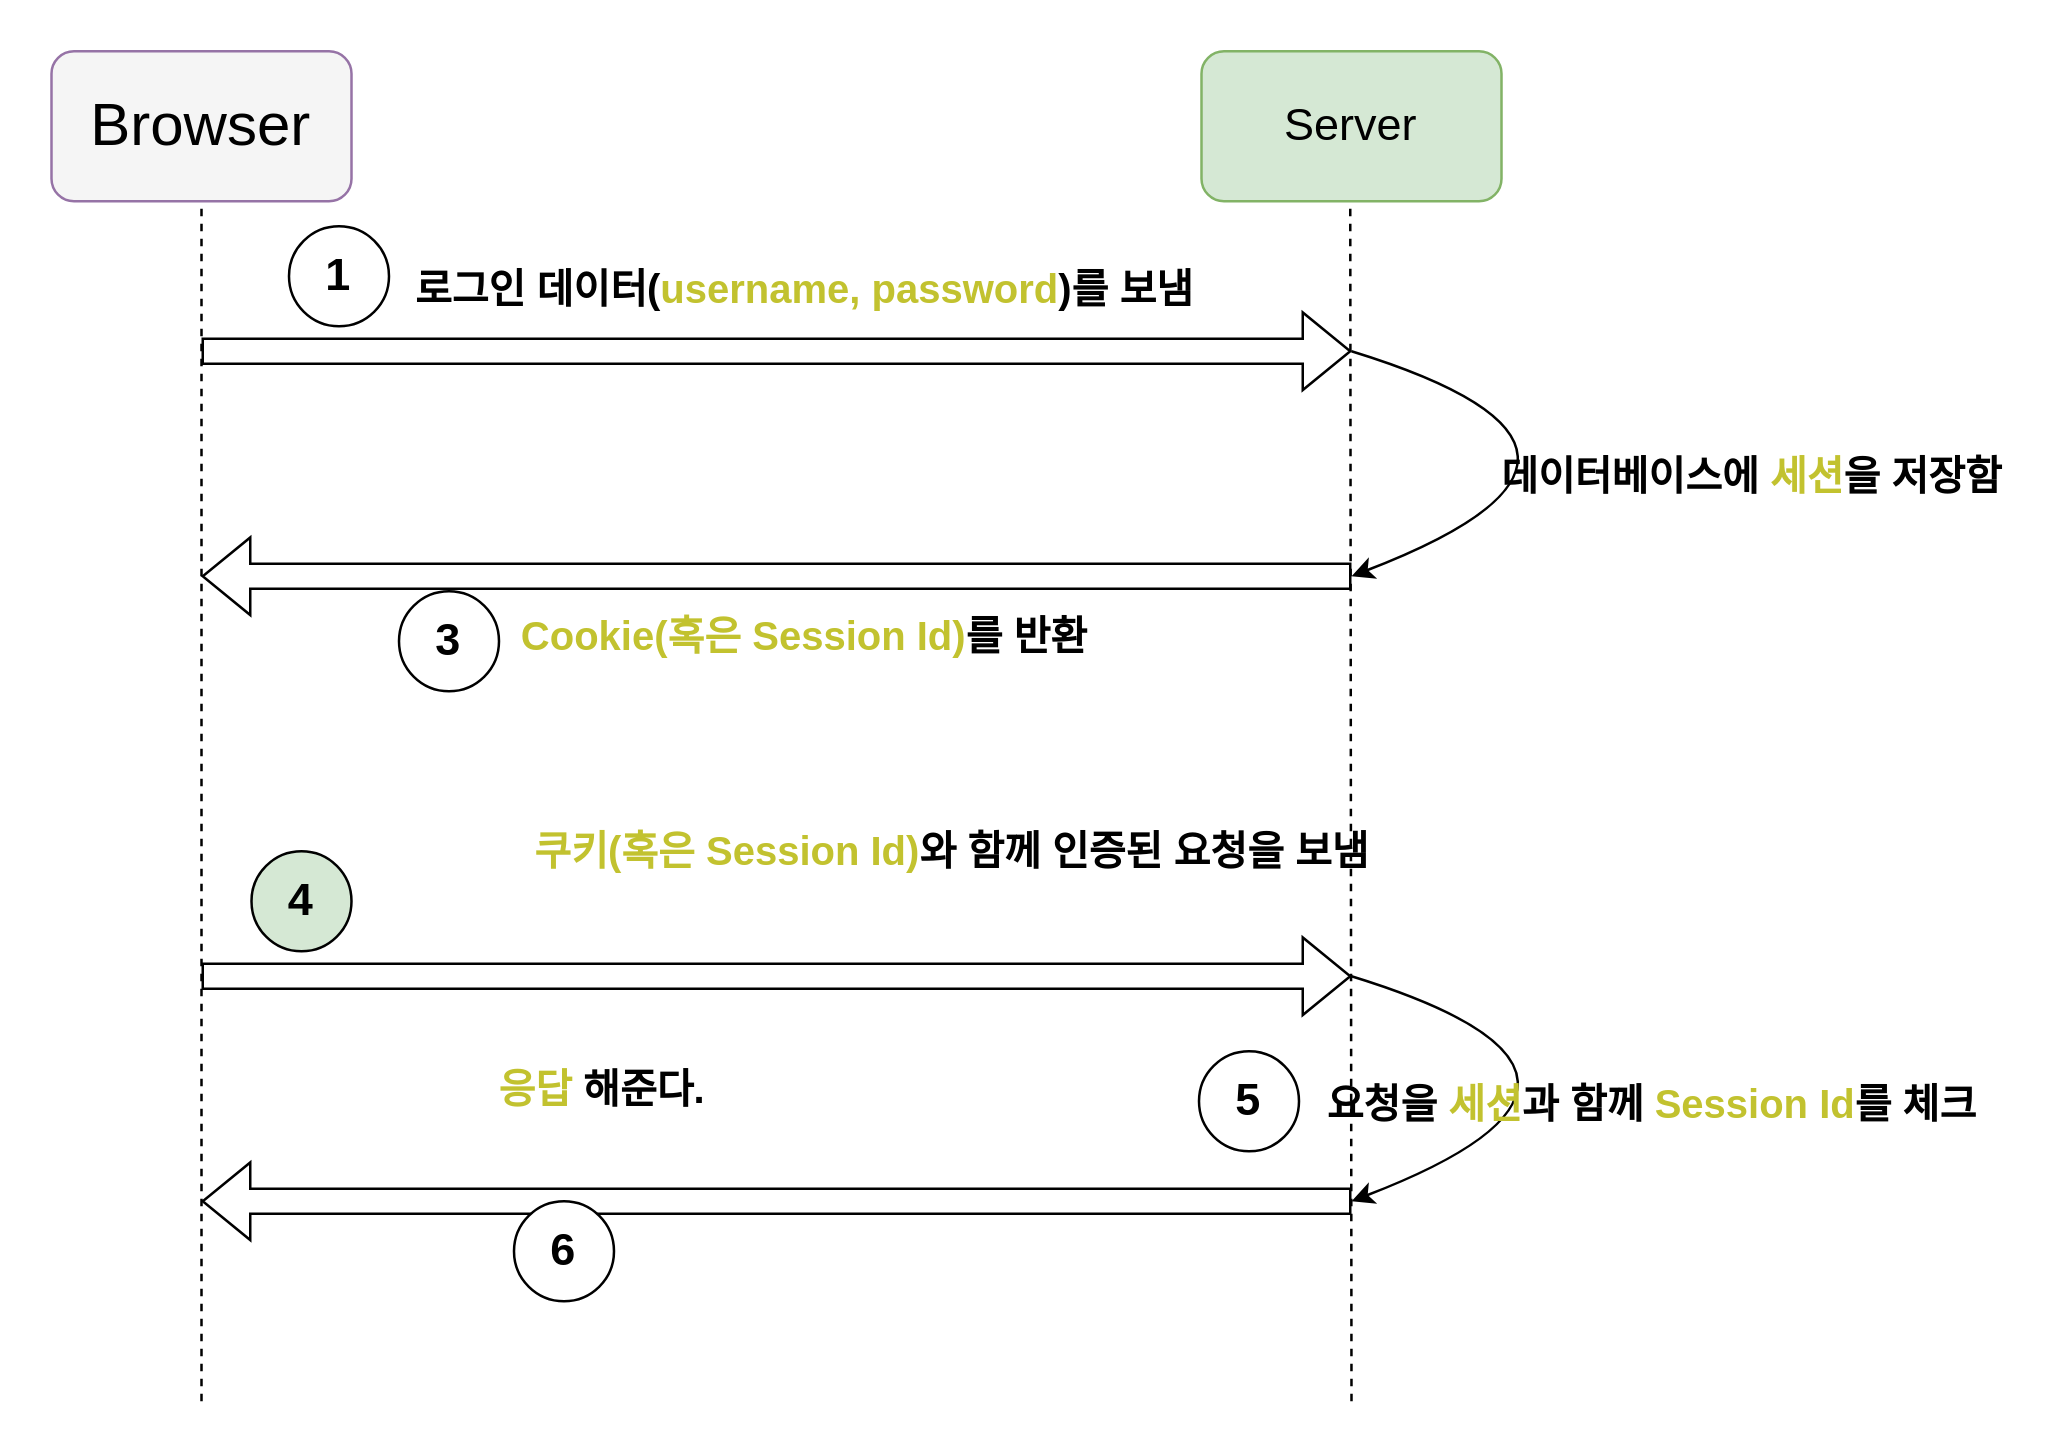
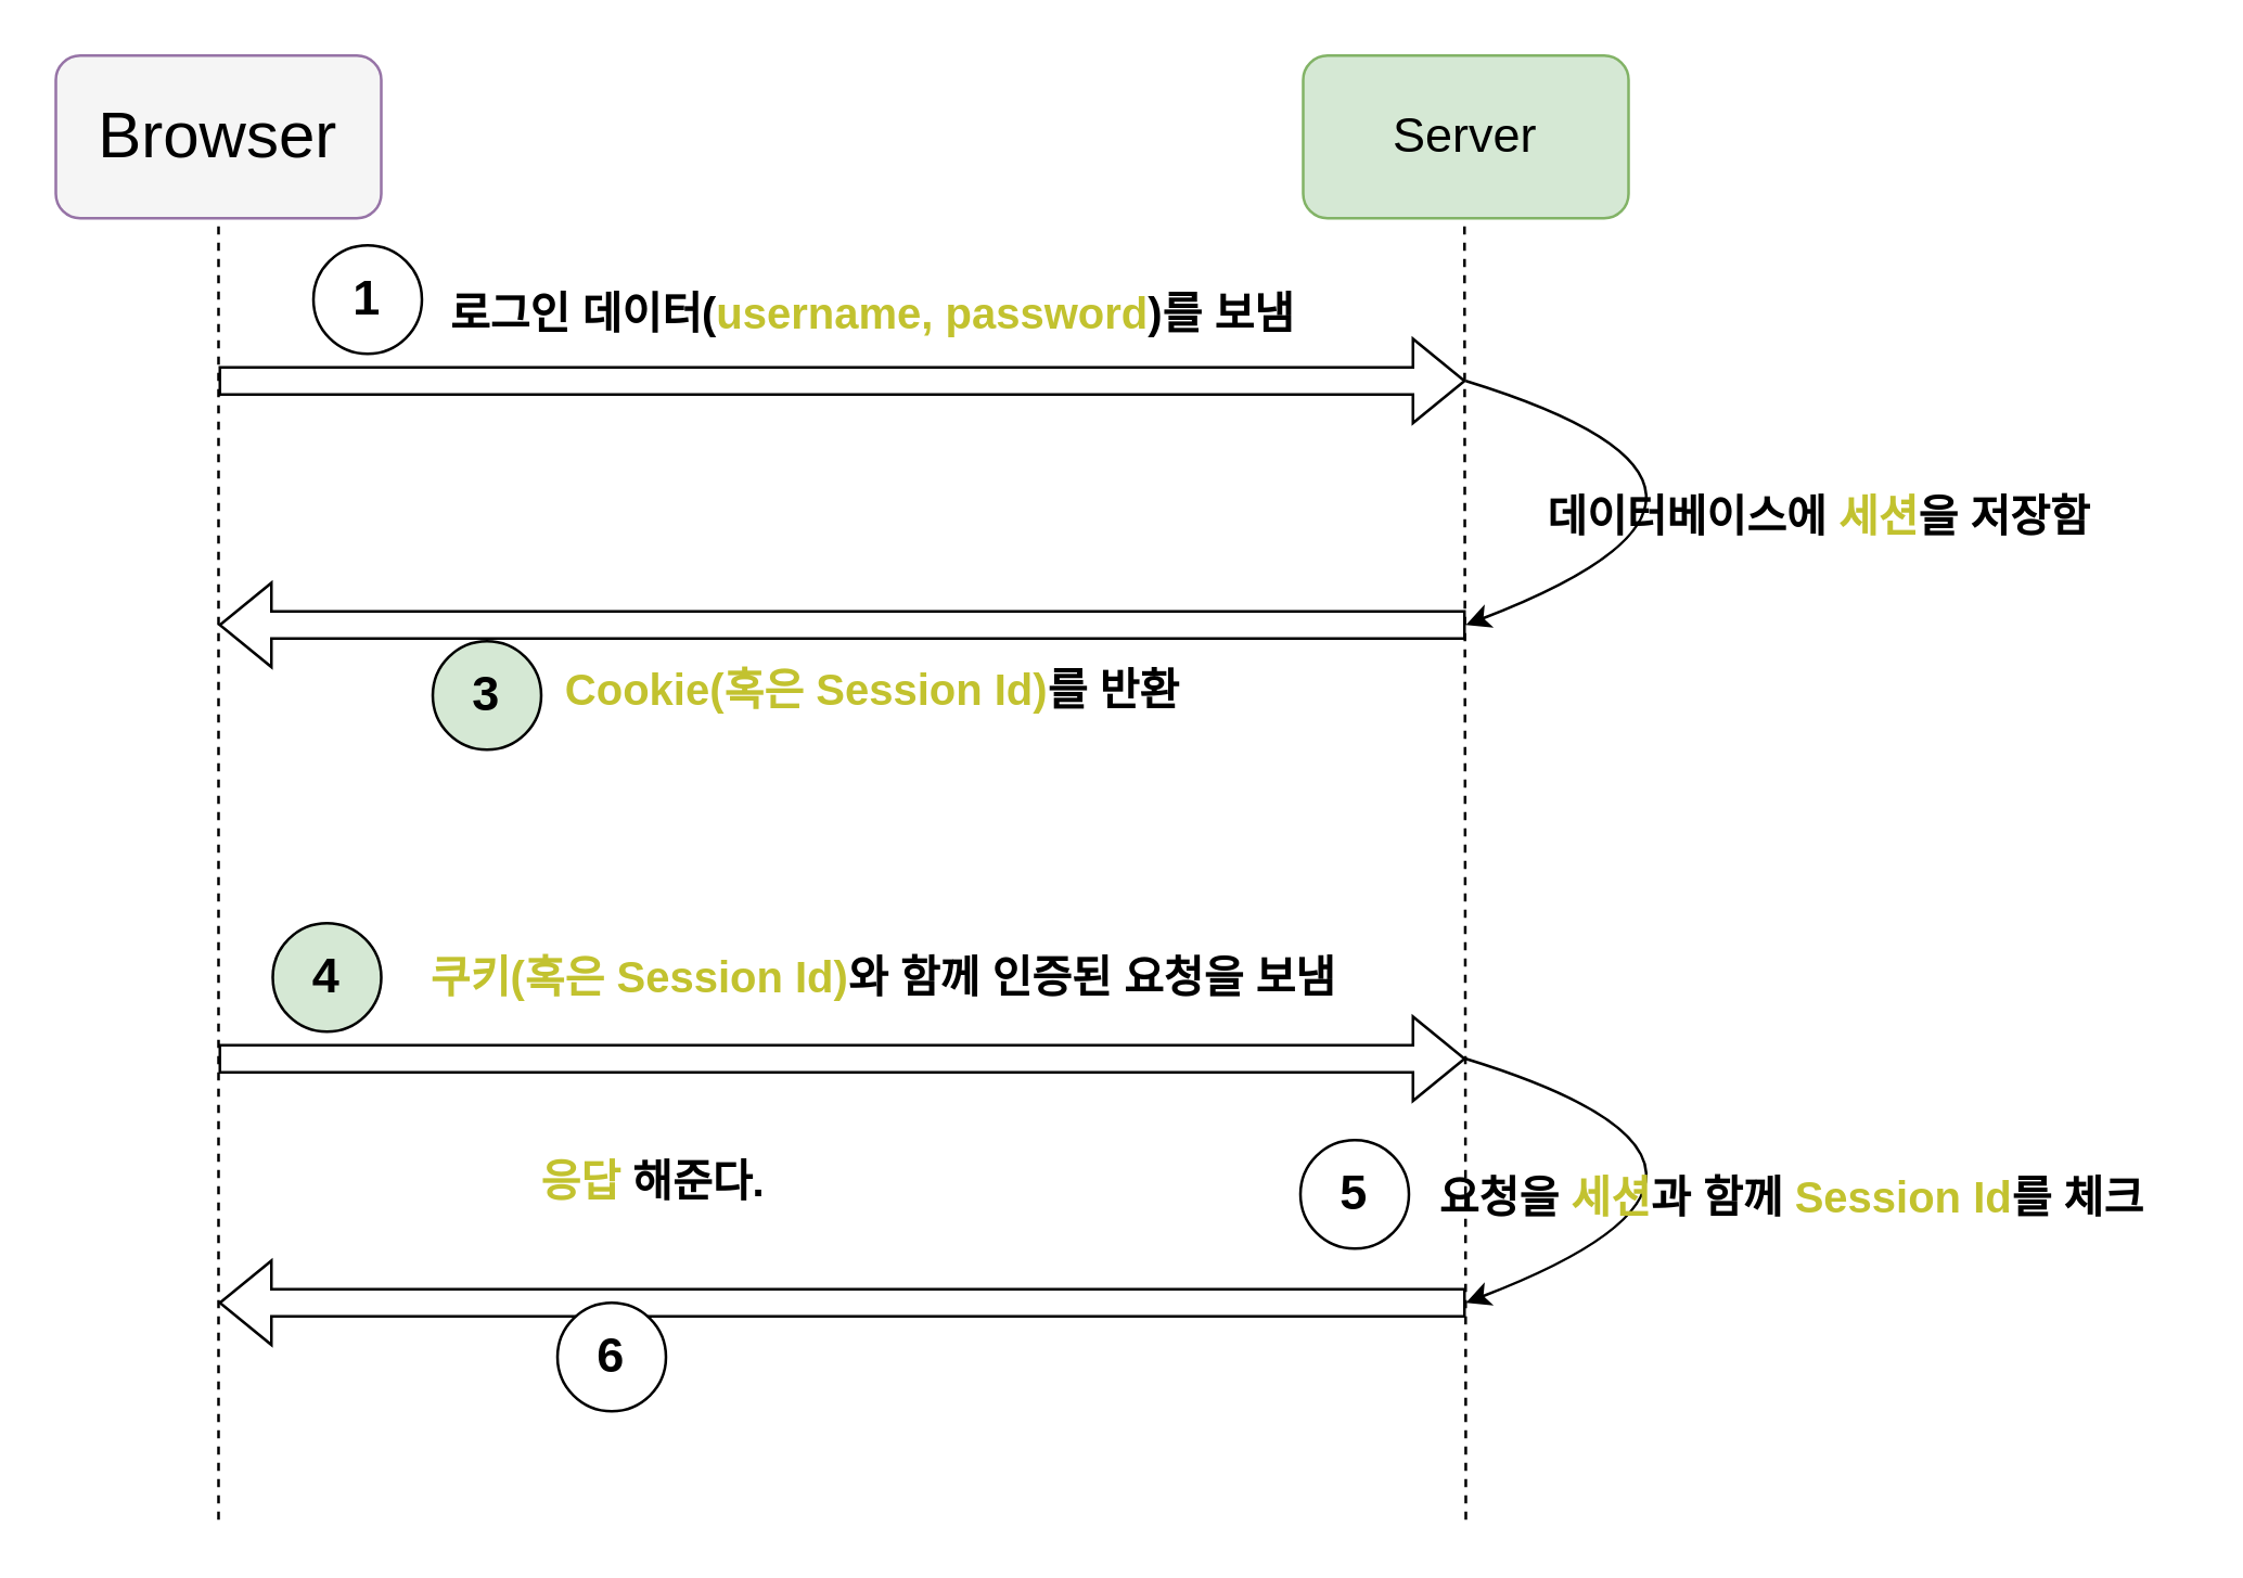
  <mxCell id="0" />
  <mxCell id="1" parent="0" />
  <mxCell id="2" value="&lt;span style=&quot;font-size: 24px&quot;&gt;Browser&lt;/span&gt;" style="rounded=1;whiteSpace=wrap;html=1;fillColor=#f5f5f5;strokeColor=#9673a6;" parent="1" vertex="1"><mxGeometry x="20" y="20" width="120" height="60" as="geometry" /></mxCell>
  <mxCell id="3" value="" style="endArrow=none;dashed=1;html=1;rounded=0;entryX=0.5;entryY=1;entryDx=0;entryDy=0;" parent="1" target="2" edge="1"><mxGeometry width="50" height="50" relative="1" as="geometry"><mxPoint x="80" y="560" as="sourcePoint" /><mxPoint x="120" y="110" as="targetPoint" /></mxGeometry></mxCell>
  <mxCell id="4" value="&lt;font style=&quot;font-size: 18px&quot;&gt;Server&lt;/font&gt;" style="rounded=1;whiteSpace=wrap;html=1;fillColor=#d5e8d4;strokeColor=#82b366;" parent="1" vertex="1"><mxGeometry x="480" y="20" width="120" height="60" as="geometry" /></mxCell>
  <mxCell id="5" value="" style="endArrow=none;dashed=1;html=1;rounded=0;entryX=0.5;entryY=1;entryDx=0;entryDy=0;" parent="1" edge="1"><mxGeometry width="50" height="50" relative="1" as="geometry"><mxPoint x="540" y="560" as="sourcePoint" /><mxPoint x="539.5" y="80" as="targetPoint" /></mxGeometry></mxCell>
  <mxCell id="6" value="" style="shape=flexArrow;endArrow=classic;html=1;rounded=0;fontSize=18;" parent="1" edge="1"><mxGeometry width="50" height="50" relative="1" as="geometry"><mxPoint x="80" y="140" as="sourcePoint" /><mxPoint x="540" y="140" as="targetPoint" /></mxGeometry></mxCell>
  <mxCell id="7" value="1" style="ellipse;whiteSpace=wrap;html=1;fontSize=18;fontStyle=1" parent="1" vertex="1"><mxGeometry x="115" y="90" width="40" height="40" as="geometry" /></mxCell>
  <mxCell id="8" value="&lt;span style=&quot;font-size: 16px&quot;&gt;로그인 데이터(&lt;font color=&quot;#c2c22f&quot;&gt;username, password&lt;/font&gt;)를 보냄&lt;/span&gt;" style="text;html=1;align=center;verticalAlign=middle;resizable=0;points=[];autosize=1;strokeColor=none;fillColor=none;fontSize=18;fontStyle=1" parent="1" vertex="1"><mxGeometry x="151" y="100" width="340" height="30" as="geometry" /></mxCell>
  <mxCell id="9" value="" style="curved=1;endArrow=classic;html=1;rounded=0;fontSize=18;" parent="1" edge="1"><mxGeometry width="50" height="50" relative="1" as="geometry"><mxPoint x="540" y="140" as="sourcePoint" /><mxPoint x="540" y="230" as="targetPoint" /><Array as="points"><mxPoint x="670" y="180" /></Array></mxGeometry></mxCell>
- <mxCell id="10" value="&lt;span style=&quot;font-size: 16px&quot;&gt;데이터베이스에 &lt;font color=&quot;#c2c22f&quot;&gt;세션&lt;/font&gt;을 저장함&lt;/span&gt;" style="text;html=1;align=center;verticalAlign=middle;resizable=0;points=[];autosize=1;strokeColor=none;fillColor=none;fontSize=18;fontStyle=1" parent="1" vertex="1"><mxGeometry x="585" y="175" width="230" height="30" as="geometry" /></mxCell>
+ <mxCell id="10" value="&lt;span style=&quot;font-size: 16px&quot;&gt;데이터베이스에 &lt;font color=&quot;#c2c22f&quot;&gt;세션&lt;/font&gt;을 저장함&lt;/span&gt;" style="text;html=1;align=center;verticalAlign=middle;resizable=0;points=[];autosize=1;strokeColor=none;fillColor=none;fontSize=18;fontStyle=1" parent="1" vertex="1"><mxGeometry x="555" y="175" width="230" height="30" as="geometry" /></mxCell>
  <mxCell id="11" value="" style="shape=flexArrow;endArrow=classic;html=1;rounded=0;fontSize=18;" parent="1" edge="1"><mxGeometry width="50" height="50" relative="1" as="geometry"><mxPoint x="540" y="230" as="sourcePoint" /><mxPoint x="80" y="230" as="targetPoint" /></mxGeometry></mxCell>
- <mxCell id="12" value="3" style="ellipse;whiteSpace=wrap;html=1;fontSize=18;fontStyle=1" parent="1" vertex="1"><mxGeometry x="159" y="236" width="40" height="40" as="geometry" /></mxCell>
+ <mxCell id="12" value="3" style="ellipse;whiteSpace=wrap;html=1;fontSize=18;fontStyle=1;fillColor=#d5e8d4;" parent="1" vertex="1"><mxGeometry x="159" y="236" width="40" height="40" as="geometry" /></mxCell>
  <mxCell id="13" value="&lt;span style=&quot;font-size: 16px&quot;&gt;&lt;font color=&quot;#c2c22f&quot;&gt;Cookie(혹은 Session Id)&lt;/font&gt;를 반환&lt;/span&gt;" style="text;html=1;align=center;verticalAlign=middle;resizable=0;points=[];autosize=1;strokeColor=none;fillColor=none;fontSize=18;fontStyle=1" parent="1" vertex="1"><mxGeometry x="196" y="239" width="250" height="30" as="geometry" /></mxCell>
  <mxCell id="14" value="" style="shape=flexArrow;endArrow=classic;html=1;rounded=0;fontSize=16;fontColor=#000000;" parent="1" edge="1"><mxGeometry width="50" height="50" relative="1" as="geometry"><mxPoint x="80" y="390" as="sourcePoint" /><mxPoint x="540" y="390" as="targetPoint" /></mxGeometry></mxCell>
  <mxCell id="15" value="4" style="ellipse;whiteSpace=wrap;html=1;fontSize=18;fontStyle=1;fillColor=#d5e8d4;" parent="1" vertex="1"><mxGeometry x="100" y="340" width="40" height="40" as="geometry" /></mxCell>
- <mxCell id="16" value="&lt;span style=&quot;font-size: 16px&quot;&gt;&lt;font color=&quot;#c2c22f&quot;&gt;쿠키(혹은 Session Id)&lt;/font&gt;와 함께 인증된 요청을 보냄&lt;/span&gt;" style="text;html=1;align=center;verticalAlign=middle;resizable=0;points=[];autosize=1;strokeColor=none;fillColor=none;fontSize=18;fontStyle=1" parent="1" vertex="1"><mxGeometry x="195" y="325" width="370" height="30" as="geometry" /></mxCell>
+ <mxCell id="16" value="&lt;span style=&quot;font-size: 16px&quot;&gt;&lt;font color=&quot;#c2c22f&quot;&gt;쿠키(혹은 Session Id)&lt;/font&gt;와 함께 인증된 요청을 보냄&lt;/span&gt;" style="text;html=1;align=center;verticalAlign=middle;resizable=0;points=[];autosize=1;strokeColor=none;fillColor=none;fontSize=18;fontStyle=1" parent="1" vertex="1"><mxGeometry x="140" y="345" width="370" height="30" as="geometry" /></mxCell>
  <mxCell id="17" value="5" style="ellipse;whiteSpace=wrap;html=1;fontSize=18;fontStyle=1" parent="1" vertex="1"><mxGeometry x="479" y="420" width="40" height="40" as="geometry" /></mxCell>
  <mxCell id="18" value="" style="curved=1;endArrow=classic;html=1;rounded=0;fontSize=18;" parent="1" edge="1"><mxGeometry width="50" height="50" relative="1" as="geometry"><mxPoint x="540" y="390" as="sourcePoint" /><mxPoint x="540" y="480" as="targetPoint" /><Array as="points"><mxPoint x="670" y="430" /></Array></mxGeometry></mxCell>
  <mxCell id="19" value="&lt;span style=&quot;font-size: 16px&quot;&gt;요청을 &lt;font color=&quot;#c2c22f&quot;&gt;세션&lt;/font&gt;과 함께 &lt;font color=&quot;#c2c22f&quot;&gt;Session Id&lt;/font&gt;를 체크&lt;/span&gt;" style="text;html=1;align=center;verticalAlign=middle;resizable=0;points=[];autosize=1;strokeColor=none;fillColor=none;fontSize=18;fontStyle=1" parent="1" vertex="1"><mxGeometry x="515" y="426" width="290" height="30" as="geometry" /></mxCell>
  <mxCell id="20" value="" style="shape=flexArrow;endArrow=classic;html=1;rounded=0;fontSize=16;fontColor=#009900;" parent="1" edge="1"><mxGeometry width="50" height="50" relative="1" as="geometry"><mxPoint x="540" y="480" as="sourcePoint" /><mxPoint x="80" y="480" as="targetPoint" /></mxGeometry></mxCell>
  <mxCell id="21" value="6" style="ellipse;whiteSpace=wrap;html=1;fontSize=18;fontStyle=1" parent="1" vertex="1"><mxGeometry x="205" y="480" width="40" height="40" as="geometry" /></mxCell>
  <mxCell id="22" value="&lt;span style=&quot;font-size: 16px&quot;&gt;&lt;font color=&quot;#c2c22f&quot;&gt;응답&amp;nbsp;&lt;/font&gt;해준다.&lt;/span&gt;" style="text;html=1;align=center;verticalAlign=middle;resizable=0;points=[];autosize=1;strokeColor=none;fillColor=none;fontSize=18;fontStyle=1" parent="1" vertex="1"><mxGeometry x="190" y="420" width="100" height="30" as="geometry" /></mxCell>
